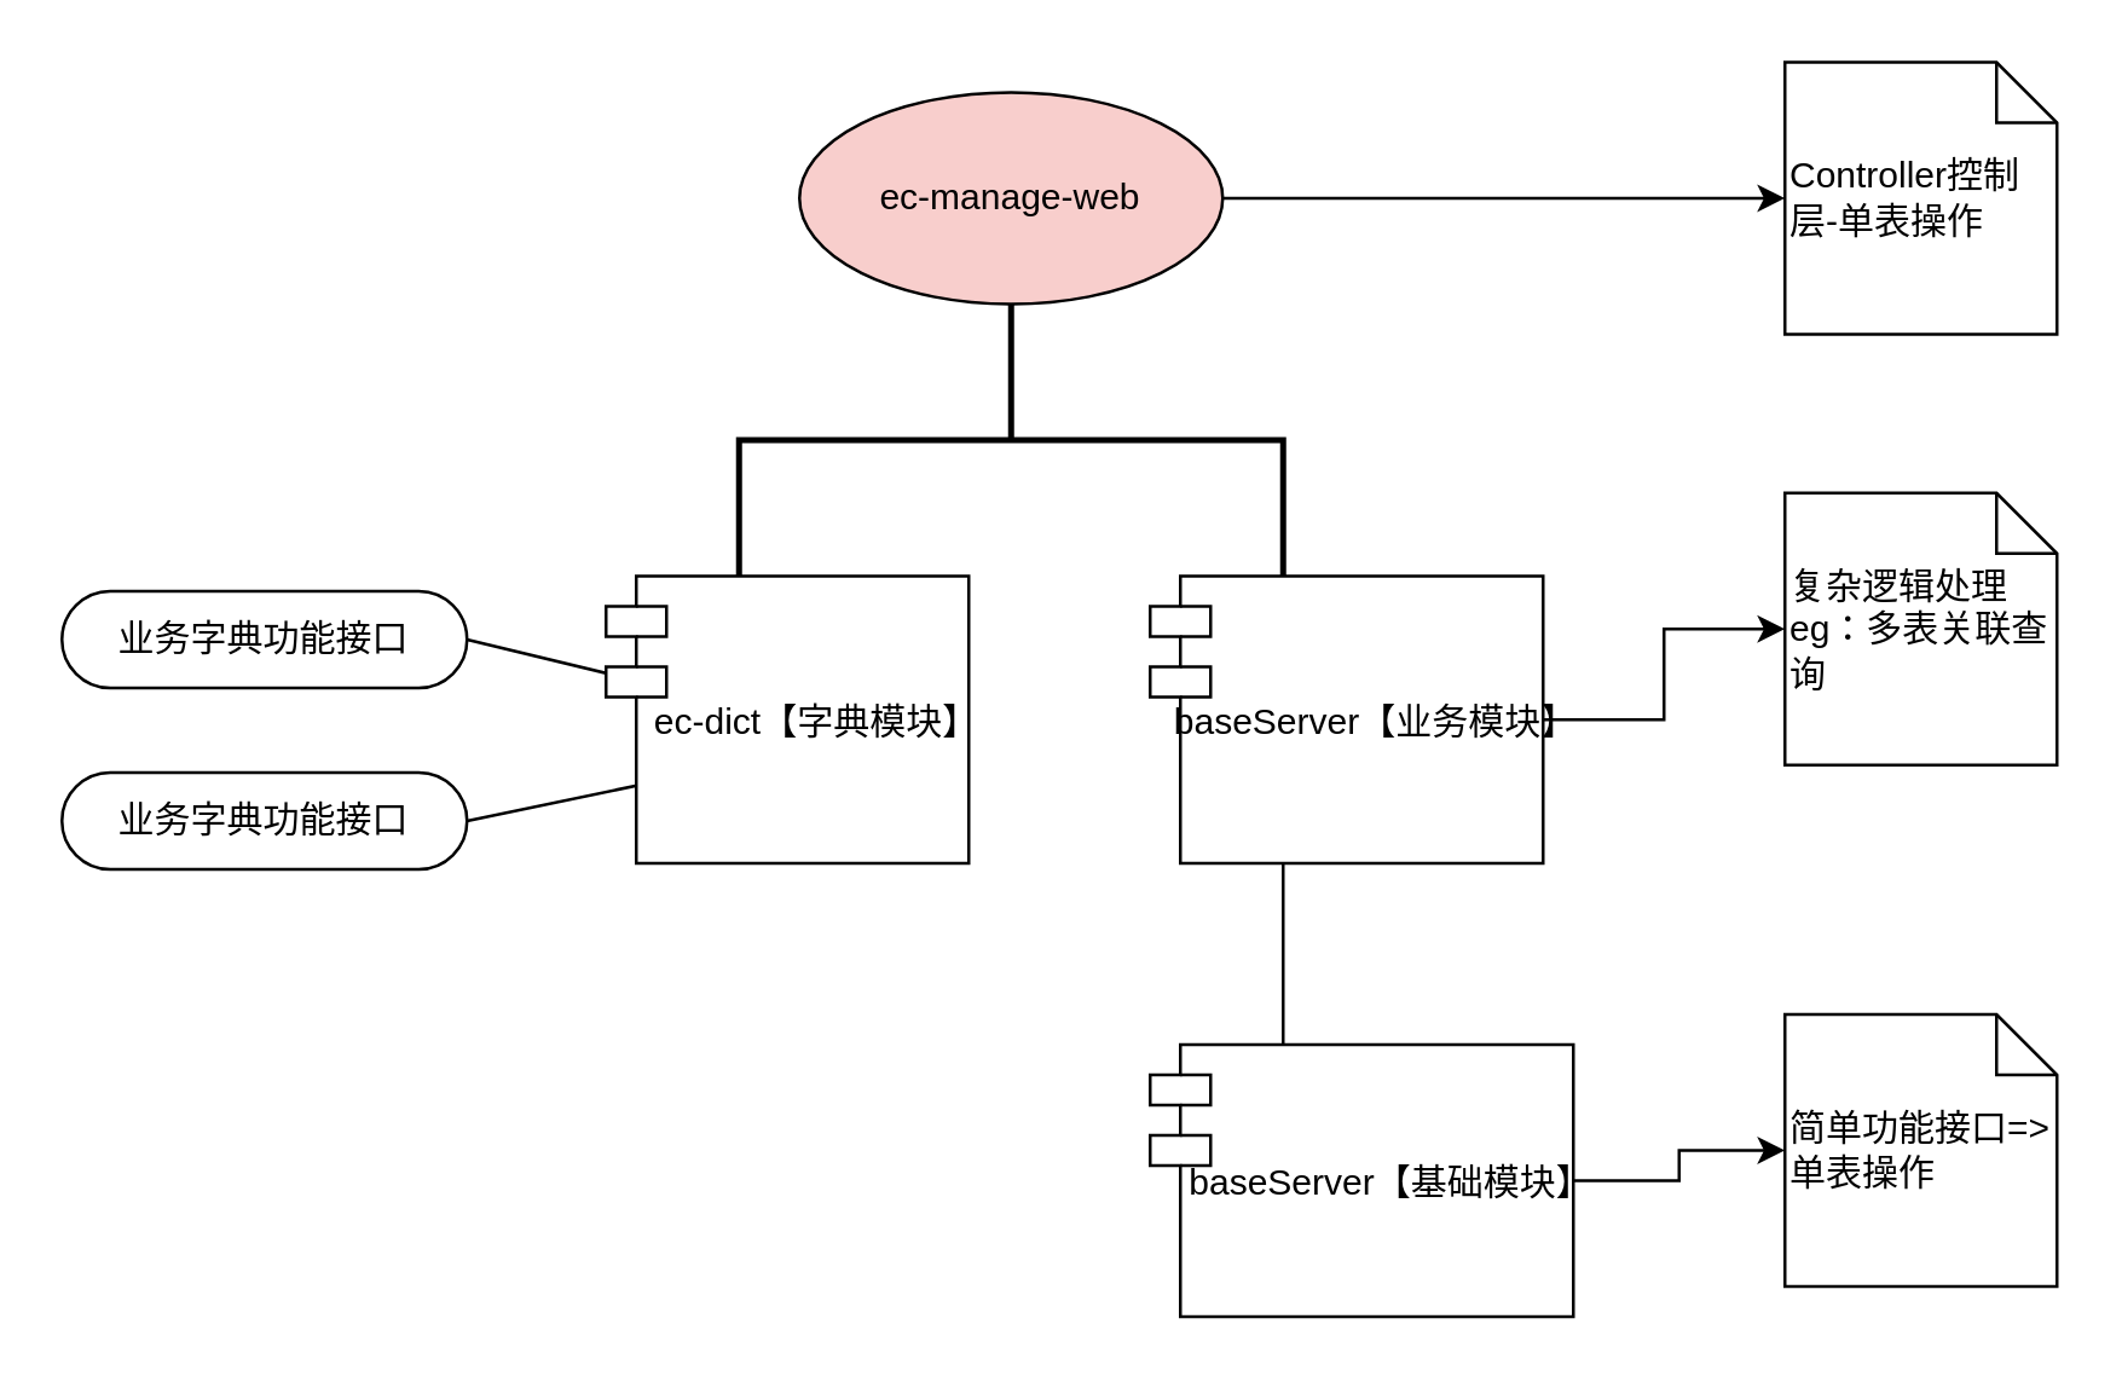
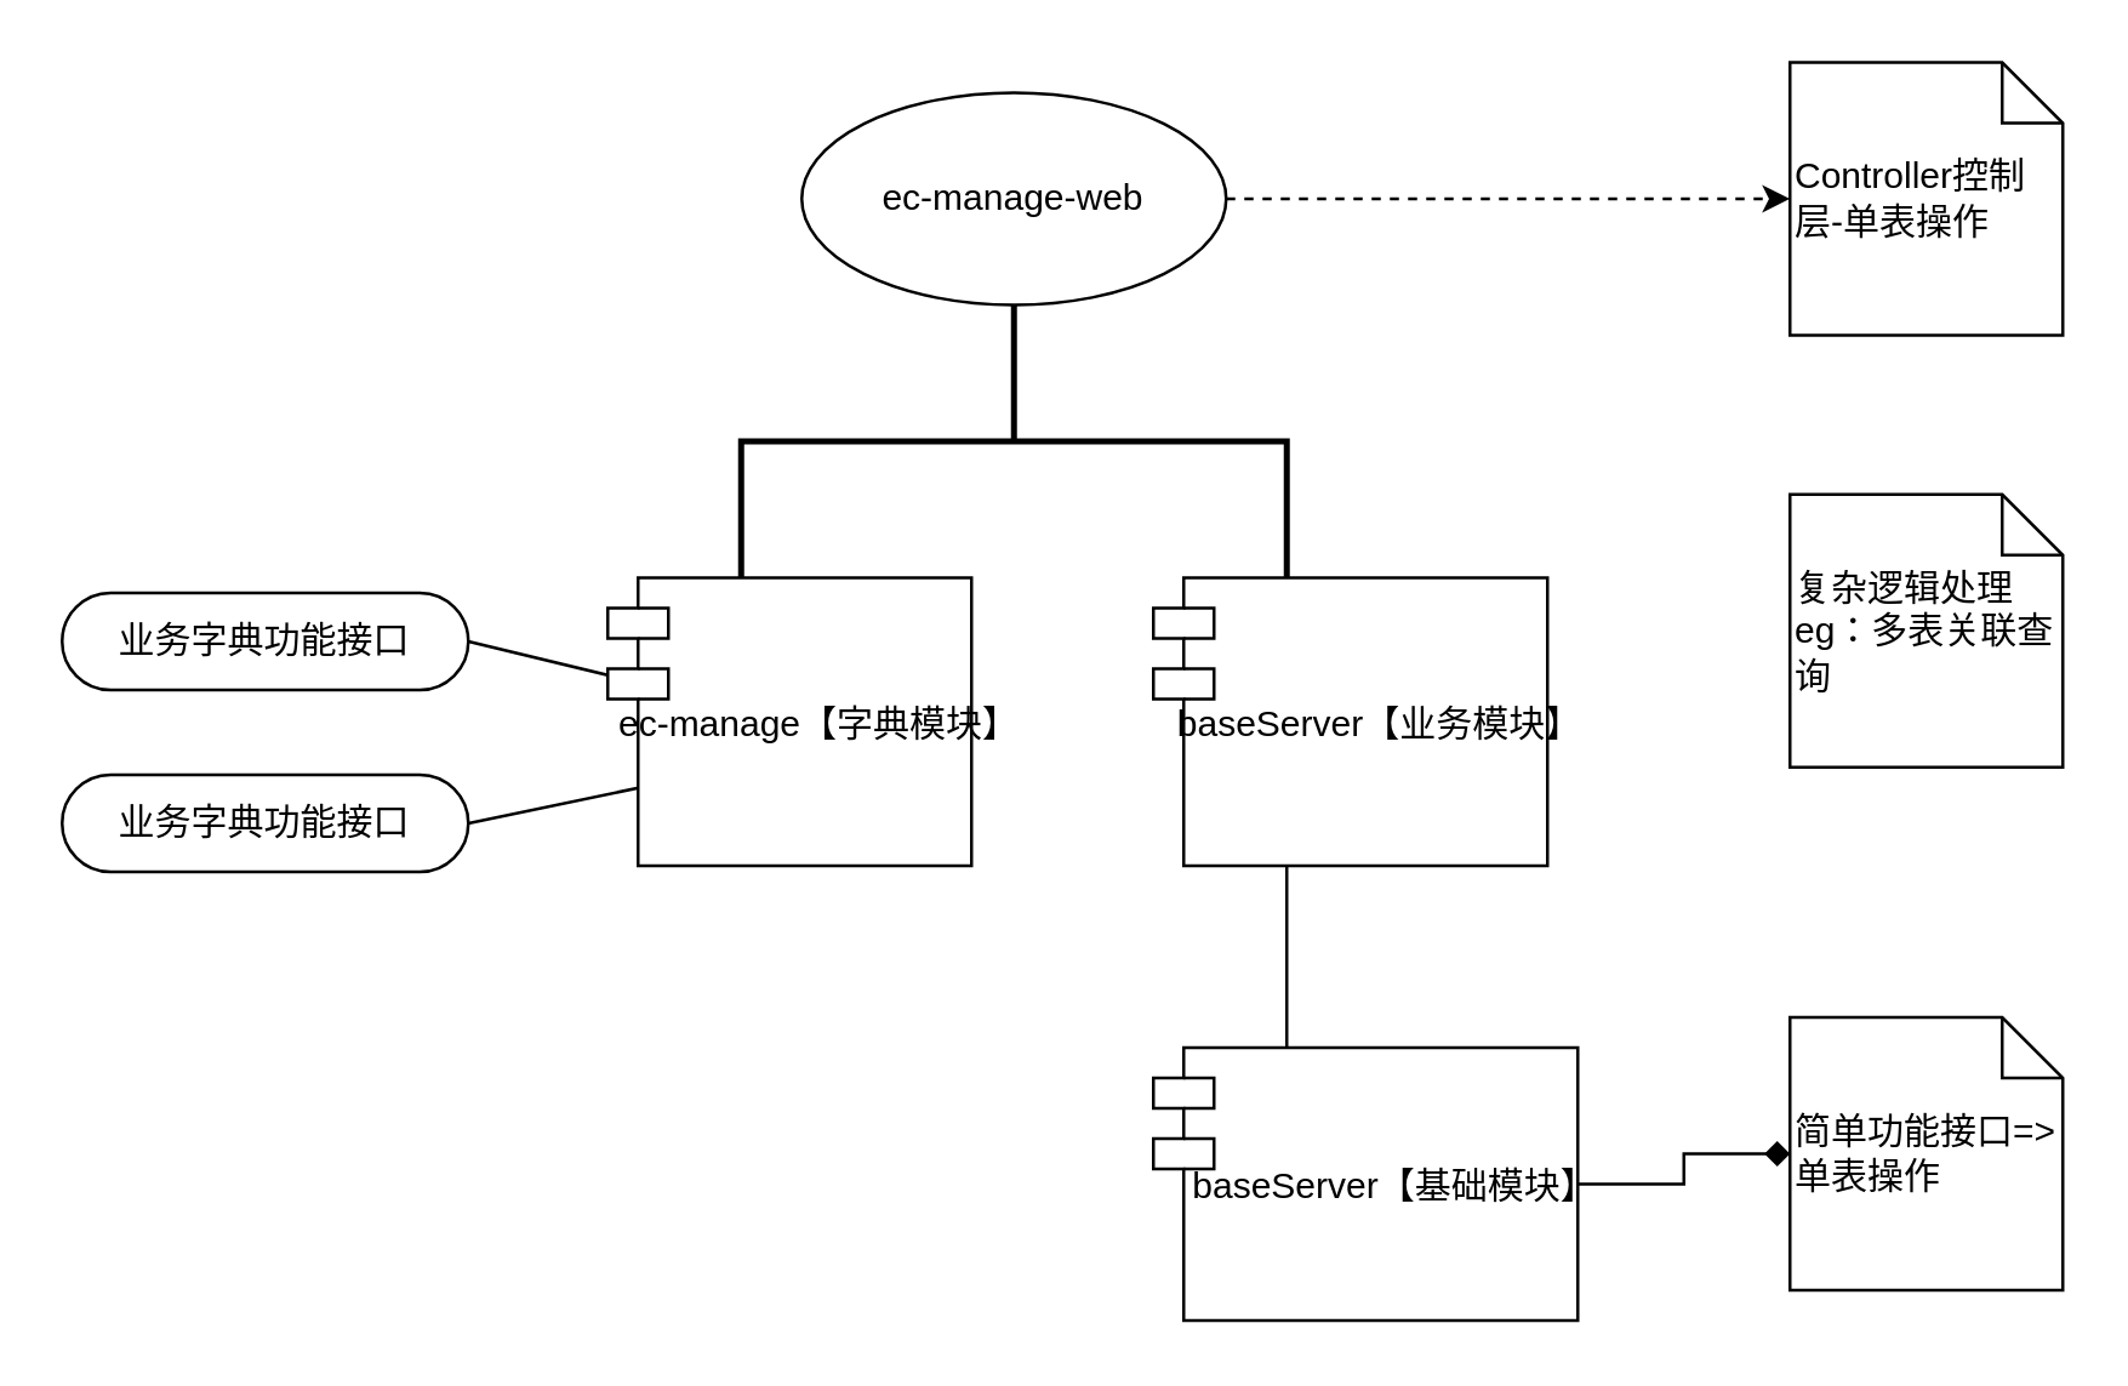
  <mxCell id="0" />
  <mxCell id="1" parent="0" />
  <mxCell id="2" value="" style="strokeWidth=2;html=1;shape=mxgraph.flowchart.annotation_2;align=left;labelPosition=right;pointerEvents=1;direction=south;" vertex="1" parent="1"><mxGeometry x="244" y="100" width="180" height="90" as="geometry" /></mxCell>
  <mxCell id="3" value="业务字典功能接口" style="whiteSpace=wrap;html=1;rounded=1;arcSize=50;align=center;verticalAlign=middle;strokeWidth=1;autosize=1;spacing=4;treeFolding=1;treeMoving=1;newEdgeStyle={&quot;edgeStyle&quot;:&quot;entityRelationEdgeStyle&quot;,&quot;startArrow&quot;:&quot;none&quot;,&quot;endArrow&quot;:&quot;none&quot;,&quot;segment&quot;:10,&quot;curved&quot;:1};direction=west;" vertex="1" parent="1"><mxGeometry x="20" y="195" width="134" height="32" as="geometry" /></mxCell>
  <mxCell id="4" value="业务字典功能接口" style="whiteSpace=wrap;html=1;rounded=1;arcSize=50;align=center;verticalAlign=middle;strokeWidth=1;autosize=1;spacing=4;treeFolding=1;treeMoving=1;newEdgeStyle={&quot;edgeStyle&quot;:&quot;entityRelationEdgeStyle&quot;,&quot;startArrow&quot;:&quot;none&quot;,&quot;endArrow&quot;:&quot;none&quot;,&quot;segment&quot;:10,&quot;curved&quot;:1};direction=west;" vertex="1" parent="1"><mxGeometry x="20" y="255" width="134" height="32" as="geometry" /></mxCell>
  <mxCell id="5" value="" style="endArrow=none;html=1;rounded=0;exitX=0;exitY=0.5;exitDx=0;exitDy=0;entryX=0;entryY=0;entryDx=0;entryDy=63.5;entryPerimeter=0;" edge="1" parent="1" source="4"><mxGeometry width="50" height="50" relative="1" as="geometry"><mxPoint x="310" y="375" as="sourcePoint" /><mxPoint x="214" y="258.5" as="targetPoint" /></mxGeometry></mxCell>
  <mxCell id="6" value="" style="endArrow=none;html=1;rounded=0;exitX=0;exitY=0.5;exitDx=0;exitDy=0;entryX=0;entryY=0;entryDx=0;entryDy=30.5;entryPerimeter=0;" edge="1" parent="1" source="3"><mxGeometry width="50" height="50" relative="1" as="geometry"><mxPoint x="310" y="375" as="sourcePoint" /><mxPoint x="214" y="225.5" as="targetPoint" /></mxGeometry></mxCell>
  <mxCell id="7" value="" style="endArrow=none;html=1;rounded=0;" edge="1" parent="1"><mxGeometry width="50" height="50" relative="1" as="geometry"><mxPoint x="424" y="345" as="sourcePoint" /><mxPoint x="424" y="275" as="targetPoint" /></mxGeometry></mxCell>
- <mxCell id="8" value="ec-dict【字典模块】" style="shape=module;align=left;spacingLeft=20;align=center;verticalAlign=middle;" vertex="1" parent="1"><mxGeometry x="200" y="190" width="120" height="95" as="geometry" /></mxCell>
- <mxCell id="9" value="" style="edgeStyle=orthogonalEdgeStyle;rounded=0;orthogonalLoop=1;jettySize=auto;html=1;" edge="1" parent="1" source="10" target="13"><mxGeometry relative="1" as="geometry" /></mxCell>
+ <mxCell id="8" value="ec-manage【字典模块】" style="shape=module;align=left;spacingLeft=20;align=center;verticalAlign=middle;" vertex="1" parent="1"><mxGeometry x="200" y="190" width="120" height="95" as="geometry" /></mxCell>
  <mxCell id="10" value="baseServer【业务模块】" style="shape=module;align=left;spacingLeft=20;align=center;verticalAlign=middle;" vertex="1" parent="1"><mxGeometry x="380" y="190" width="130" height="95" as="geometry" /></mxCell>
- <mxCell id="11" value="" style="edgeStyle=orthogonalEdgeStyle;rounded=0;orthogonalLoop=1;jettySize=auto;html=1;" edge="1" parent="1" source="12" target="14"><mxGeometry relative="1" as="geometry" /></mxCell>
+ <mxCell id="11" value="" style="edgeStyle=orthogonalEdgeStyle;rounded=0;orthogonalLoop=1;jettySize=auto;html=1;endArrow=diamond;" edge="1" parent="1" source="12" target="14"><mxGeometry relative="1" as="geometry" /></mxCell>
  <mxCell id="12" value="baseServer【基础模块】" style="shape=module;align=left;spacingLeft=20;align=center;verticalAlign=middle;" vertex="1" parent="1"><mxGeometry x="380" y="345" width="140" height="90" as="geometry" /></mxCell>
  <mxCell id="13" value="复杂逻辑处理&lt;br&gt;eg：多表关联查询" style="shape=note;size=20;whiteSpace=wrap;html=1;align=left;verticalAlign=middle;" vertex="1" parent="1"><mxGeometry x="590" y="162.5" width="90" height="90" as="geometry" /></mxCell>
  <mxCell id="14" value="简单功能接口=&amp;gt;单表操作" style="shape=note;size=20;whiteSpace=wrap;html=1;align=left;verticalAlign=middle;" vertex="1" parent="1"><mxGeometry x="590" y="335" width="90" height="90" as="geometry" /></mxCell>
- <mxCell id="15" value="" style="edgeStyle=orthogonalEdgeStyle;rounded=0;orthogonalLoop=1;jettySize=auto;html=1;" edge="1" parent="1" source="16" target="17"><mxGeometry relative="1" as="geometry" /></mxCell>
- <mxCell id="16" value="ec-manage-web" style="ellipse;whiteSpace=wrap;html=1;align=center;fillColor=#f8cecc;" vertex="1" parent="1"><mxGeometry x="264" y="30" width="140" height="70" as="geometry" /></mxCell>
+ <mxCell id="15" value="" style="edgeStyle=orthogonalEdgeStyle;rounded=0;orthogonalLoop=1;jettySize=auto;html=1;dashed=1;" edge="1" parent="1" source="16" target="17"><mxGeometry relative="1" as="geometry" /></mxCell>
+ <mxCell id="16" value="ec-manage-web" style="ellipse;whiteSpace=wrap;html=1;align=center;" vertex="1" parent="1"><mxGeometry x="264" y="30" width="140" height="70" as="geometry" /></mxCell>
  <mxCell id="17" value="Controller控制层-单表操作" style="shape=note;size=20;whiteSpace=wrap;html=1;align=left;verticalAlign=middle;" vertex="1" parent="1"><mxGeometry x="590" y="20" width="90" height="90" as="geometry" /></mxCell>
